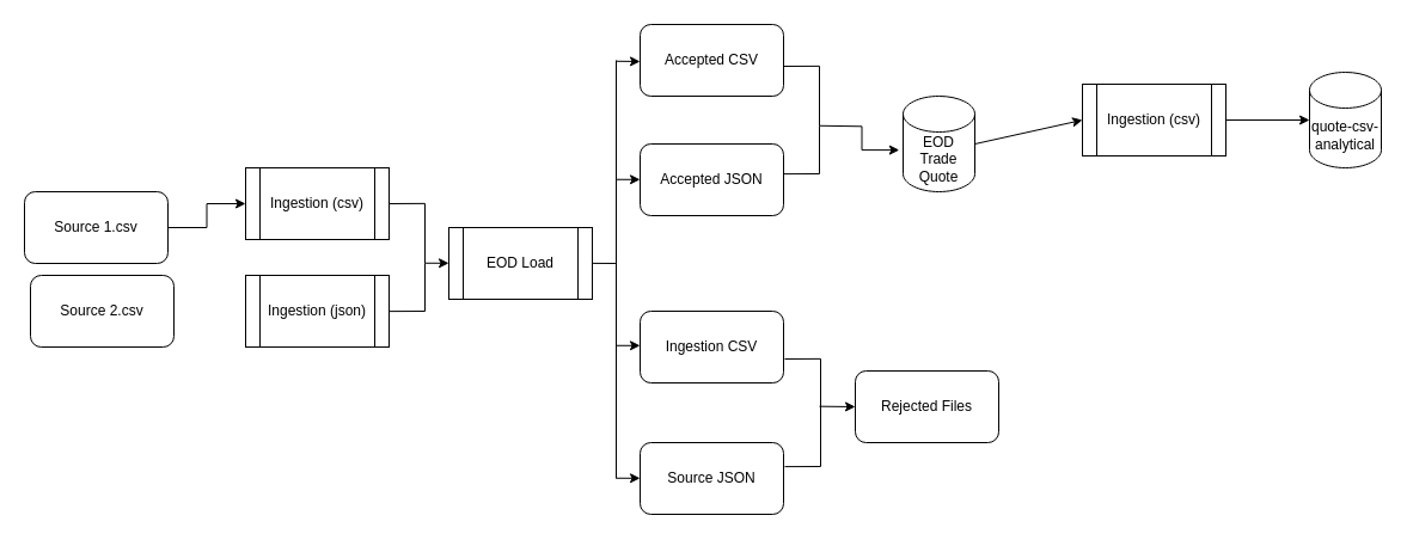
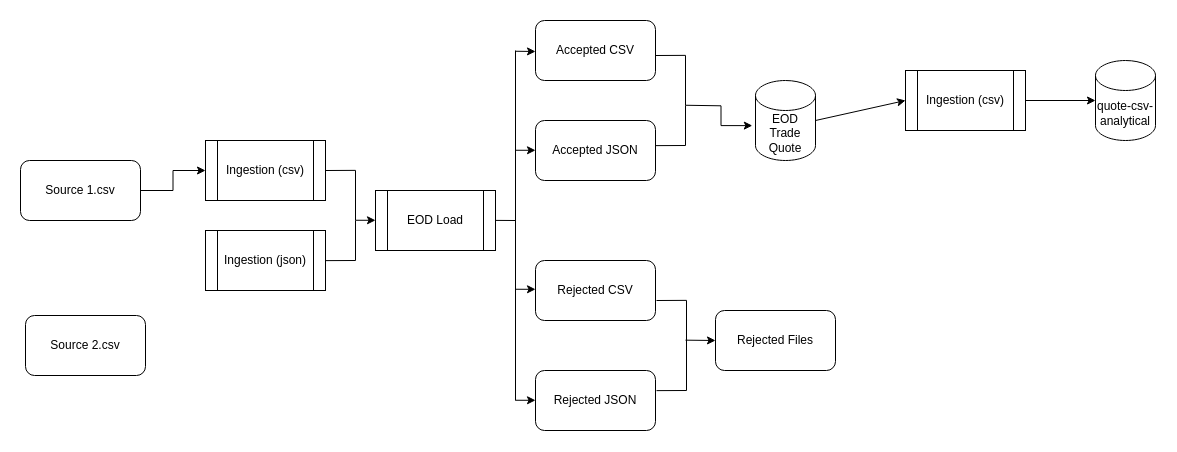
  <mxCell id="0" />
  <mxCell id="1" parent="0" />
  <mxCell id="2" style="edgeStyle=orthogonalEdgeStyle;rounded=0;orthogonalLoop=1;jettySize=auto;html=1;exitX=1;exitY=0.5;exitDx=0;exitDy=0;entryX=0;entryY=0.5;entryDx=0;entryDy=0;" edge="1" parent="1" source="3" target="6"><mxGeometry relative="1" as="geometry" /></mxCell>
  <mxCell id="3" value="Source 1.csv" style="rounded=1;whiteSpace=wrap;html=1;" vertex="1" parent="1"><mxGeometry x="20" y="160" width="120" height="60" as="geometry" /></mxCell>
- <mxCell id="4" value="Source 2.csv" style="rounded=1;whiteSpace=wrap;html=1;" vertex="1" parent="1"><mxGeometry x="25" y="230" width="120" height="60" as="geometry" /></mxCell>
+ <mxCell id="4" value="Source 2.csv" style="rounded=1;whiteSpace=wrap;html=1;" vertex="1" parent="1"><mxGeometry x="25" y="315" width="120" height="60" as="geometry" /></mxCell>
  <mxCell id="5" style="edgeStyle=none;rounded=0;orthogonalLoop=1;jettySize=auto;html=1;exitX=1;exitY=0.5;exitDx=0;exitDy=0;endArrow=none;endFill=0;" edge="1" parent="1" source="6"><mxGeometry relative="1" as="geometry"><mxPoint x="355" y="169.857" as="targetPoint" /></mxGeometry></mxCell>
  <mxCell id="6" value="Ingestion (csv)" style="shape=process;whiteSpace=wrap;html=1;backgroundOutline=1;" vertex="1" parent="1"><mxGeometry x="205" y="140" width="120" height="60" as="geometry" /></mxCell>
  <mxCell id="7" value="Ingestion (json)" style="shape=process;whiteSpace=wrap;html=1;backgroundOutline=1;" vertex="1" parent="1"><mxGeometry x="205" y="230" width="120" height="60" as="geometry" /></mxCell>
  <mxCell id="8" value="EOD Load" style="shape=process;whiteSpace=wrap;html=1;backgroundOutline=1;" vertex="1" parent="1"><mxGeometry x="375" y="190" width="120" height="60" as="geometry" /></mxCell>
  <mxCell id="9" value="Rejected Files" style="rounded=1;whiteSpace=wrap;html=1;" vertex="1" parent="1"><mxGeometry x="715" y="310" width="120" height="60" as="geometry" /></mxCell>
- <mxCell id="10" value="Source JSON" style="rounded=1;whiteSpace=wrap;html=1;" vertex="1" parent="1"><mxGeometry x="535" y="370" width="120" height="60" as="geometry" /></mxCell>
- <mxCell id="11" value="Ingestion CSV" style="rounded=1;whiteSpace=wrap;html=1;" vertex="1" parent="1"><mxGeometry x="535" y="260" width="120" height="60" as="geometry" /></mxCell>
+ <mxCell id="10" value="Rejected JSON" style="rounded=1;whiteSpace=wrap;html=1;" vertex="1" parent="1"><mxGeometry x="535" y="370" width="120" height="60" as="geometry" /></mxCell>
+ <mxCell id="11" value="Rejected CSV" style="rounded=1;whiteSpace=wrap;html=1;" vertex="1" parent="1"><mxGeometry x="535" y="260" width="120" height="60" as="geometry" /></mxCell>
  <mxCell id="12" value="Accepted JSON" style="rounded=1;whiteSpace=wrap;html=1;" vertex="1" parent="1"><mxGeometry x="535" y="120" width="120" height="60" as="geometry" /></mxCell>
  <mxCell id="13" value="Accepted CSV" style="rounded=1;whiteSpace=wrap;html=1;" vertex="1" parent="1"><mxGeometry x="535" y="20" width="120" height="60" as="geometry" /></mxCell>
  <mxCell id="14" style="edgeStyle=none;rounded=0;orthogonalLoop=1;jettySize=auto;html=1;exitX=1;exitY=0.5;exitDx=0;exitDy=0;entryX=0;entryY=0.5;entryDx=0;entryDy=0;entryPerimeter=0;endArrow=classic;endFill=1;" edge="1" parent="1" source="15" target="18"><mxGeometry relative="1" as="geometry" /></mxCell>
  <mxCell id="15" value="Ingestion (csv)" style="shape=process;whiteSpace=wrap;html=1;backgroundOutline=1;" vertex="1" parent="1"><mxGeometry x="905" y="70" width="120" height="60" as="geometry" /></mxCell>
  <mxCell id="16" style="edgeStyle=none;rounded=0;orthogonalLoop=1;jettySize=auto;html=1;exitX=1;exitY=0.5;exitDx=0;exitDy=0;exitPerimeter=0;entryX=0;entryY=0.5;entryDx=0;entryDy=0;endArrow=classic;endFill=1;" edge="1" parent="1" source="17" target="15"><mxGeometry relative="1" as="geometry" /></mxCell>
  <mxCell id="17" value="EOD Trade Quote" style="shape=cylinder3;whiteSpace=wrap;html=1;boundedLbl=1;backgroundOutline=1;size=15;" vertex="1" parent="1"><mxGeometry x="755" y="80" width="60" height="80" as="geometry" /></mxCell>
  <mxCell id="18" value="quote-csv-analytical" style="shape=cylinder3;whiteSpace=wrap;html=1;boundedLbl=1;backgroundOutline=1;size=15;" vertex="1" parent="1"><mxGeometry x="1095" y="60" width="60" height="80" as="geometry" /></mxCell>
  <mxCell id="19" style="edgeStyle=none;rounded=0;orthogonalLoop=1;jettySize=auto;html=1;exitX=1;exitY=0.5;exitDx=0;exitDy=0;endArrow=none;endFill=0;" edge="1" parent="1"><mxGeometry relative="1" as="geometry"><mxPoint x="355" y="259.997" as="targetPoint" /><mxPoint x="325" y="260.14" as="sourcePoint" /></mxGeometry></mxCell>
  <mxCell id="20" style="edgeStyle=none;rounded=0;orthogonalLoop=1;jettySize=auto;html=1;exitX=1;exitY=0.5;exitDx=0;exitDy=0;endArrow=none;endFill=0;" edge="1" parent="1"><mxGeometry relative="1" as="geometry"><mxPoint x="355" y="260" as="targetPoint" /><mxPoint x="355" y="169.9" as="sourcePoint" /><Array as="points"><mxPoint x="355" y="220" /></Array></mxGeometry></mxCell>
  <mxCell id="21" style="edgeStyle=orthogonalEdgeStyle;rounded=0;orthogonalLoop=1;jettySize=auto;html=1;exitX=1;exitY=0.5;exitDx=0;exitDy=0;" edge="1" parent="1"><mxGeometry relative="1" as="geometry"><mxPoint x="355" y="219.76" as="sourcePoint" /><mxPoint x="375" y="220" as="targetPoint" /></mxGeometry></mxCell>
  <mxCell id="22" style="edgeStyle=none;rounded=0;orthogonalLoop=1;jettySize=auto;html=1;exitX=1;exitY=0.5;exitDx=0;exitDy=0;endArrow=none;endFill=0;" edge="1" parent="1"><mxGeometry relative="1" as="geometry"><mxPoint x="515" y="220" as="targetPoint" /><mxPoint x="495" y="219.9" as="sourcePoint" /></mxGeometry></mxCell>
  <mxCell id="23" style="edgeStyle=none;rounded=0;orthogonalLoop=1;jettySize=auto;html=1;endArrow=none;endFill=0;" edge="1" parent="1"><mxGeometry relative="1" as="geometry"><mxPoint x="515" y="50" as="targetPoint" /><mxPoint x="515" y="400" as="sourcePoint" /></mxGeometry></mxCell>
  <mxCell id="24" style="edgeStyle=orthogonalEdgeStyle;rounded=0;orthogonalLoop=1;jettySize=auto;html=1;exitX=1;exitY=0.5;exitDx=0;exitDy=0;" edge="1" parent="1"><mxGeometry relative="1" as="geometry"><mxPoint x="515" y="149.76" as="sourcePoint" /><mxPoint x="535" y="150" as="targetPoint" /></mxGeometry></mxCell>
  <mxCell id="25" style="edgeStyle=orthogonalEdgeStyle;rounded=0;orthogonalLoop=1;jettySize=auto;html=1;exitX=1;exitY=0.5;exitDx=0;exitDy=0;" edge="1" parent="1"><mxGeometry relative="1" as="geometry"><mxPoint x="515" y="50.76" as="sourcePoint" /><mxPoint x="535" y="51" as="targetPoint" /><Array as="points"><mxPoint x="515" y="51" /></Array></mxGeometry></mxCell>
  <mxCell id="26" style="edgeStyle=orthogonalEdgeStyle;rounded=0;orthogonalLoop=1;jettySize=auto;html=1;exitX=1;exitY=0.5;exitDx=0;exitDy=0;" edge="1" parent="1"><mxGeometry relative="1" as="geometry"><mxPoint x="515" y="288.76" as="sourcePoint" /><mxPoint x="535" y="289" as="targetPoint" /></mxGeometry></mxCell>
  <mxCell id="27" style="edgeStyle=orthogonalEdgeStyle;rounded=0;orthogonalLoop=1;jettySize=auto;html=1;exitX=1;exitY=0.5;exitDx=0;exitDy=0;" edge="1" parent="1"><mxGeometry relative="1" as="geometry"><mxPoint x="515" y="399.76" as="sourcePoint" /><mxPoint x="535" y="400" as="targetPoint" /></mxGeometry></mxCell>
  <mxCell id="28" style="edgeStyle=none;rounded=0;orthogonalLoop=1;jettySize=auto;html=1;exitX=1;exitY=0.5;exitDx=0;exitDy=0;endArrow=none;endFill=0;" edge="1" parent="1"><mxGeometry relative="1" as="geometry"><mxPoint x="685" y="54.857" as="targetPoint" /><mxPoint x="655" y="55" as="sourcePoint" /></mxGeometry></mxCell>
  <mxCell id="29" style="edgeStyle=none;rounded=0;orthogonalLoop=1;jettySize=auto;html=1;exitX=1;exitY=0.5;exitDx=0;exitDy=0;endArrow=none;endFill=0;" edge="1" parent="1"><mxGeometry relative="1" as="geometry"><mxPoint x="685" y="144.997" as="targetPoint" /><mxPoint x="655" y="145.14" as="sourcePoint" /></mxGeometry></mxCell>
  <mxCell id="30" style="edgeStyle=none;rounded=0;orthogonalLoop=1;jettySize=auto;html=1;exitX=1;exitY=0.5;exitDx=0;exitDy=0;endArrow=none;endFill=0;" edge="1" parent="1"><mxGeometry relative="1" as="geometry"><mxPoint x="685" y="145" as="targetPoint" /><mxPoint x="685" y="54.9" as="sourcePoint" /><Array as="points"><mxPoint x="685" y="105" /></Array></mxGeometry></mxCell>
  <mxCell id="31" style="edgeStyle=orthogonalEdgeStyle;rounded=0;orthogonalLoop=1;jettySize=auto;html=1;exitX=1;exitY=0.5;exitDx=0;exitDy=0;entryX=-0.053;entryY=0.564;entryDx=0;entryDy=0;entryPerimeter=0;" edge="1" parent="1" target="17"><mxGeometry relative="1" as="geometry"><mxPoint x="685" y="104.76" as="sourcePoint" /><mxPoint x="705" y="105" as="targetPoint" /></mxGeometry></mxCell>
  <mxCell id="32" style="edgeStyle=none;rounded=0;orthogonalLoop=1;jettySize=auto;html=1;exitX=1;exitY=0.5;exitDx=0;exitDy=0;endArrow=none;endFill=0;" edge="1" parent="1"><mxGeometry relative="1" as="geometry"><mxPoint x="686" y="299.857" as="targetPoint" /><mxPoint x="656" y="300" as="sourcePoint" /></mxGeometry></mxCell>
  <mxCell id="33" style="edgeStyle=none;rounded=0;orthogonalLoop=1;jettySize=auto;html=1;exitX=1;exitY=0.5;exitDx=0;exitDy=0;endArrow=none;endFill=0;" edge="1" parent="1"><mxGeometry relative="1" as="geometry"><mxPoint x="686" y="389.997" as="targetPoint" /><mxPoint x="656" y="390.14" as="sourcePoint" /></mxGeometry></mxCell>
  <mxCell id="34" style="edgeStyle=none;rounded=0;orthogonalLoop=1;jettySize=auto;html=1;exitX=1;exitY=0.5;exitDx=0;exitDy=0;endArrow=none;endFill=0;" edge="1" parent="1"><mxGeometry relative="1" as="geometry"><mxPoint x="686" y="390" as="targetPoint" /><mxPoint x="686" y="299.9" as="sourcePoint" /></mxGeometry></mxCell>
  <mxCell id="35" style="edgeStyle=none;rounded=0;orthogonalLoop=1;jettySize=auto;html=1;exitX=1;exitY=0.5;exitDx=0;exitDy=0;endArrow=classic;endFill=1;" edge="1" parent="1"><mxGeometry relative="1" as="geometry"><mxPoint x="685" y="339.66" as="sourcePoint" /><mxPoint x="715" y="340" as="targetPoint" /></mxGeometry></mxCell>
